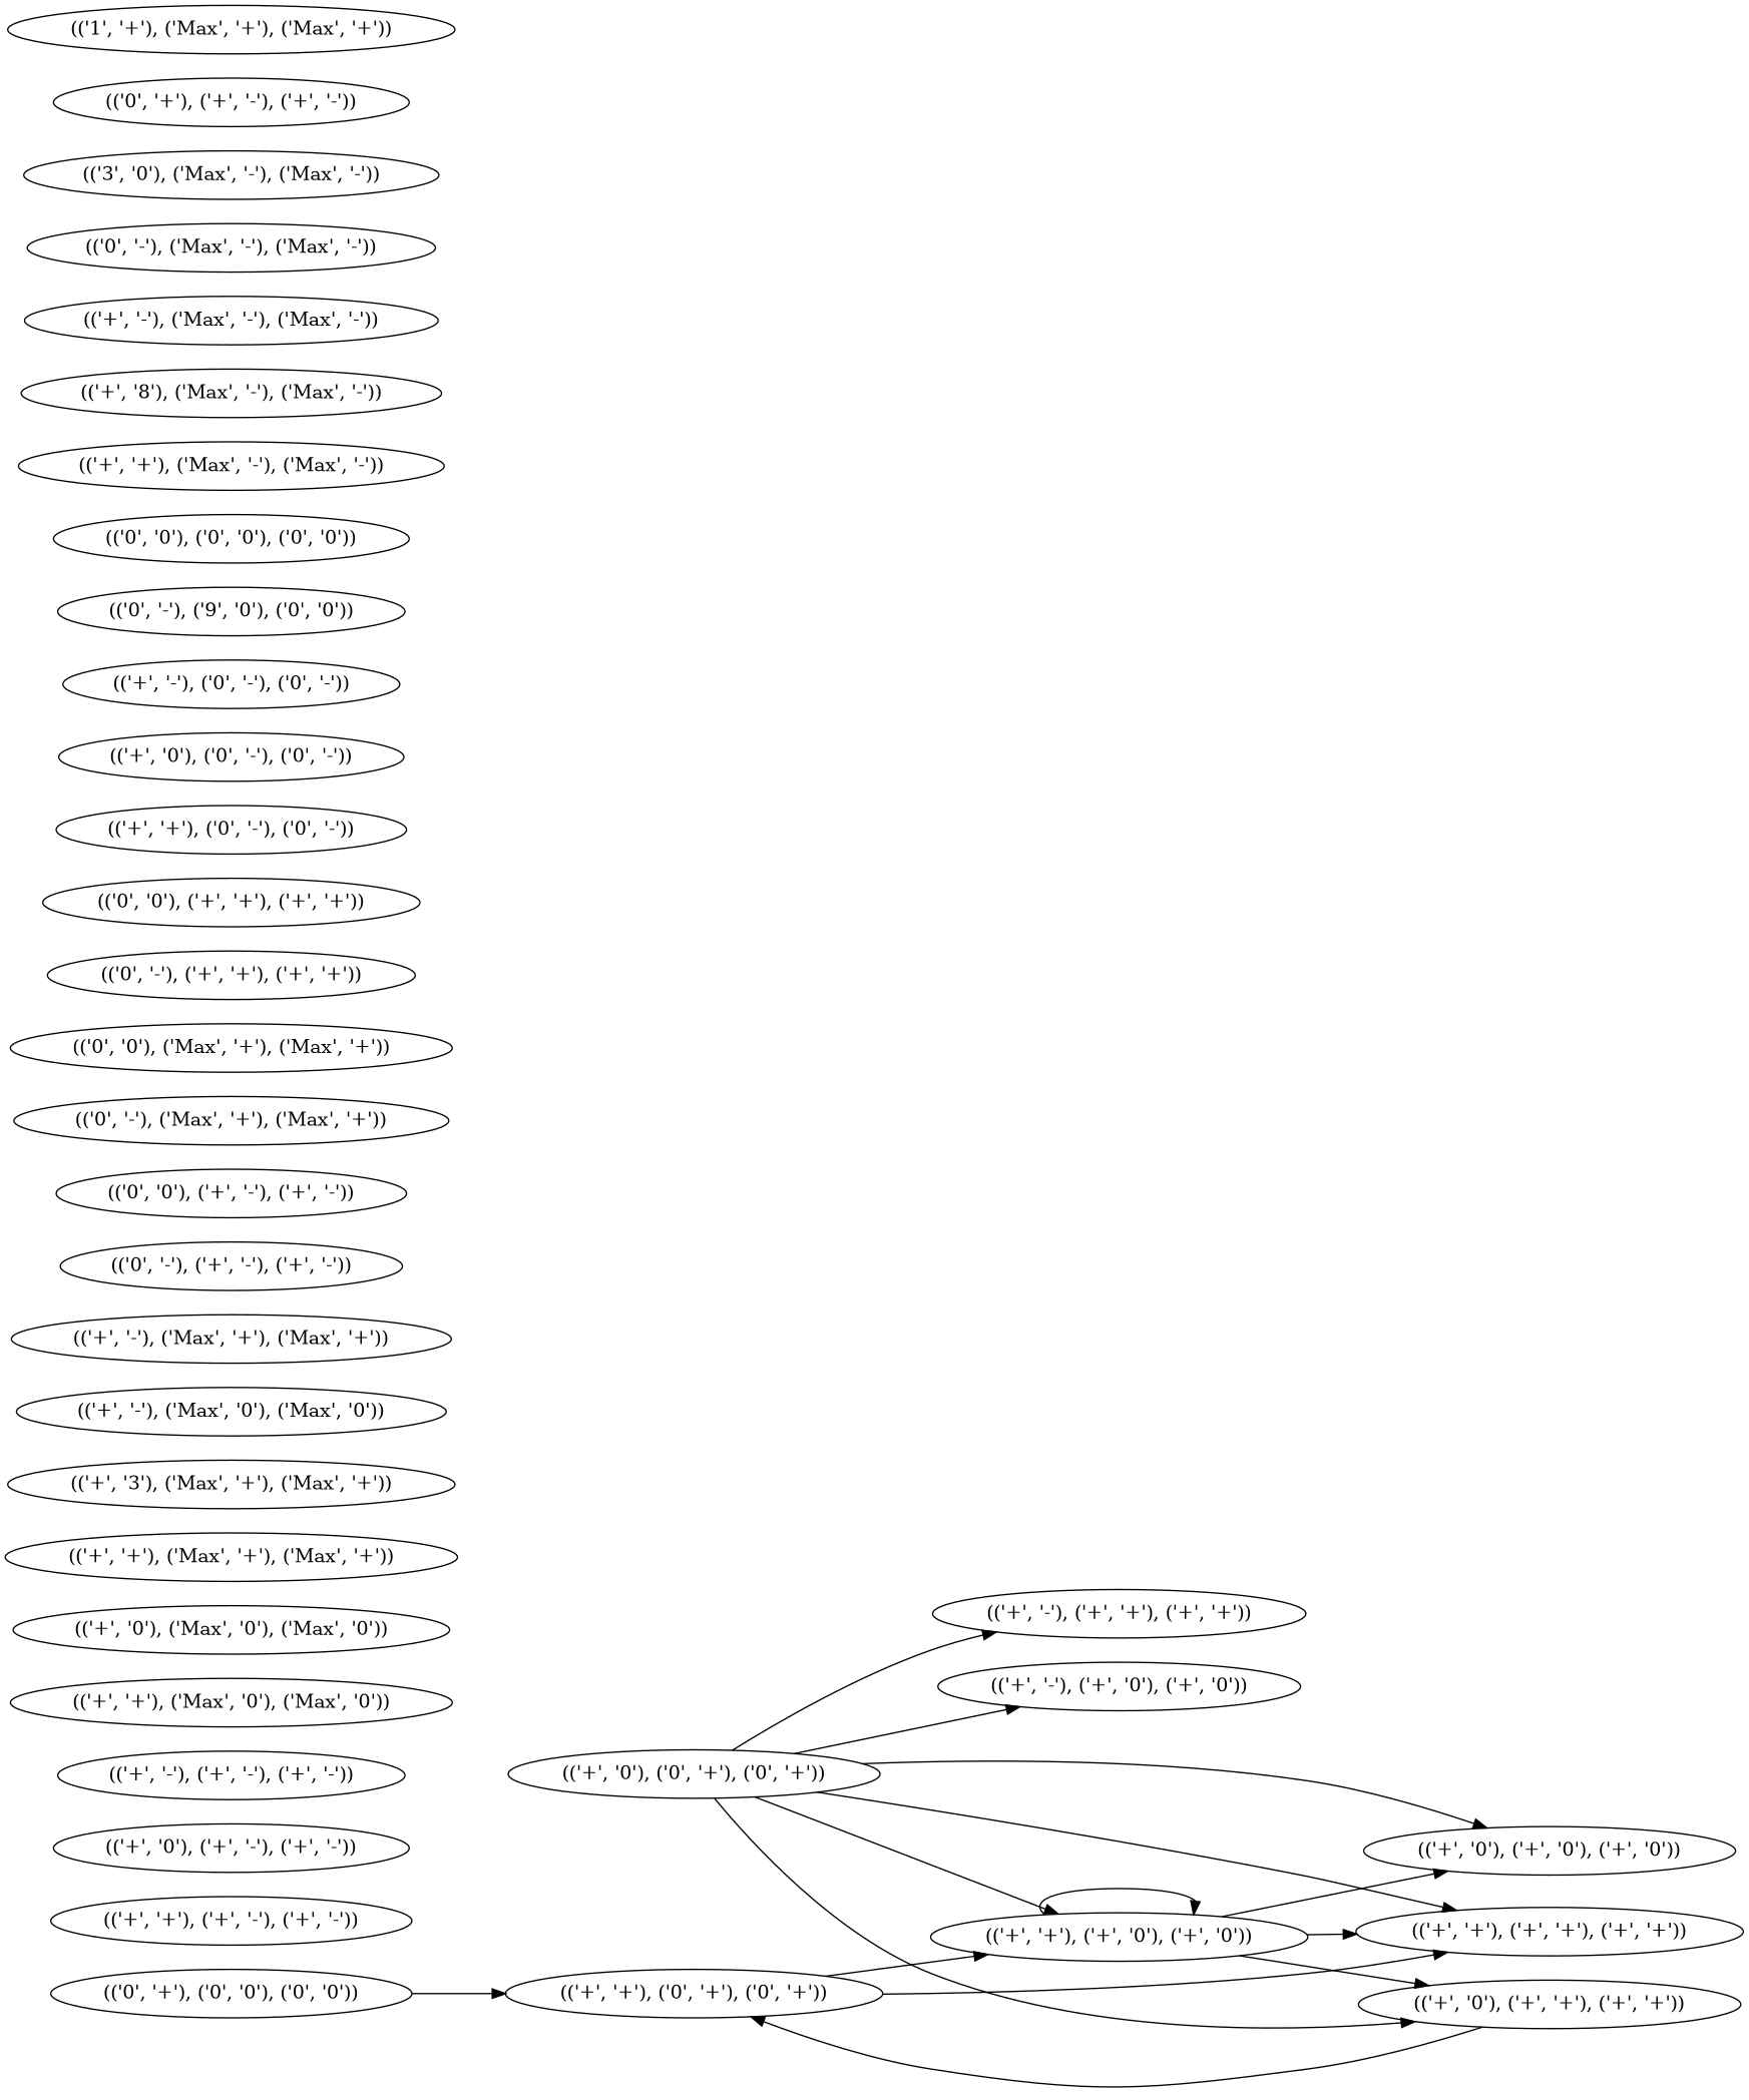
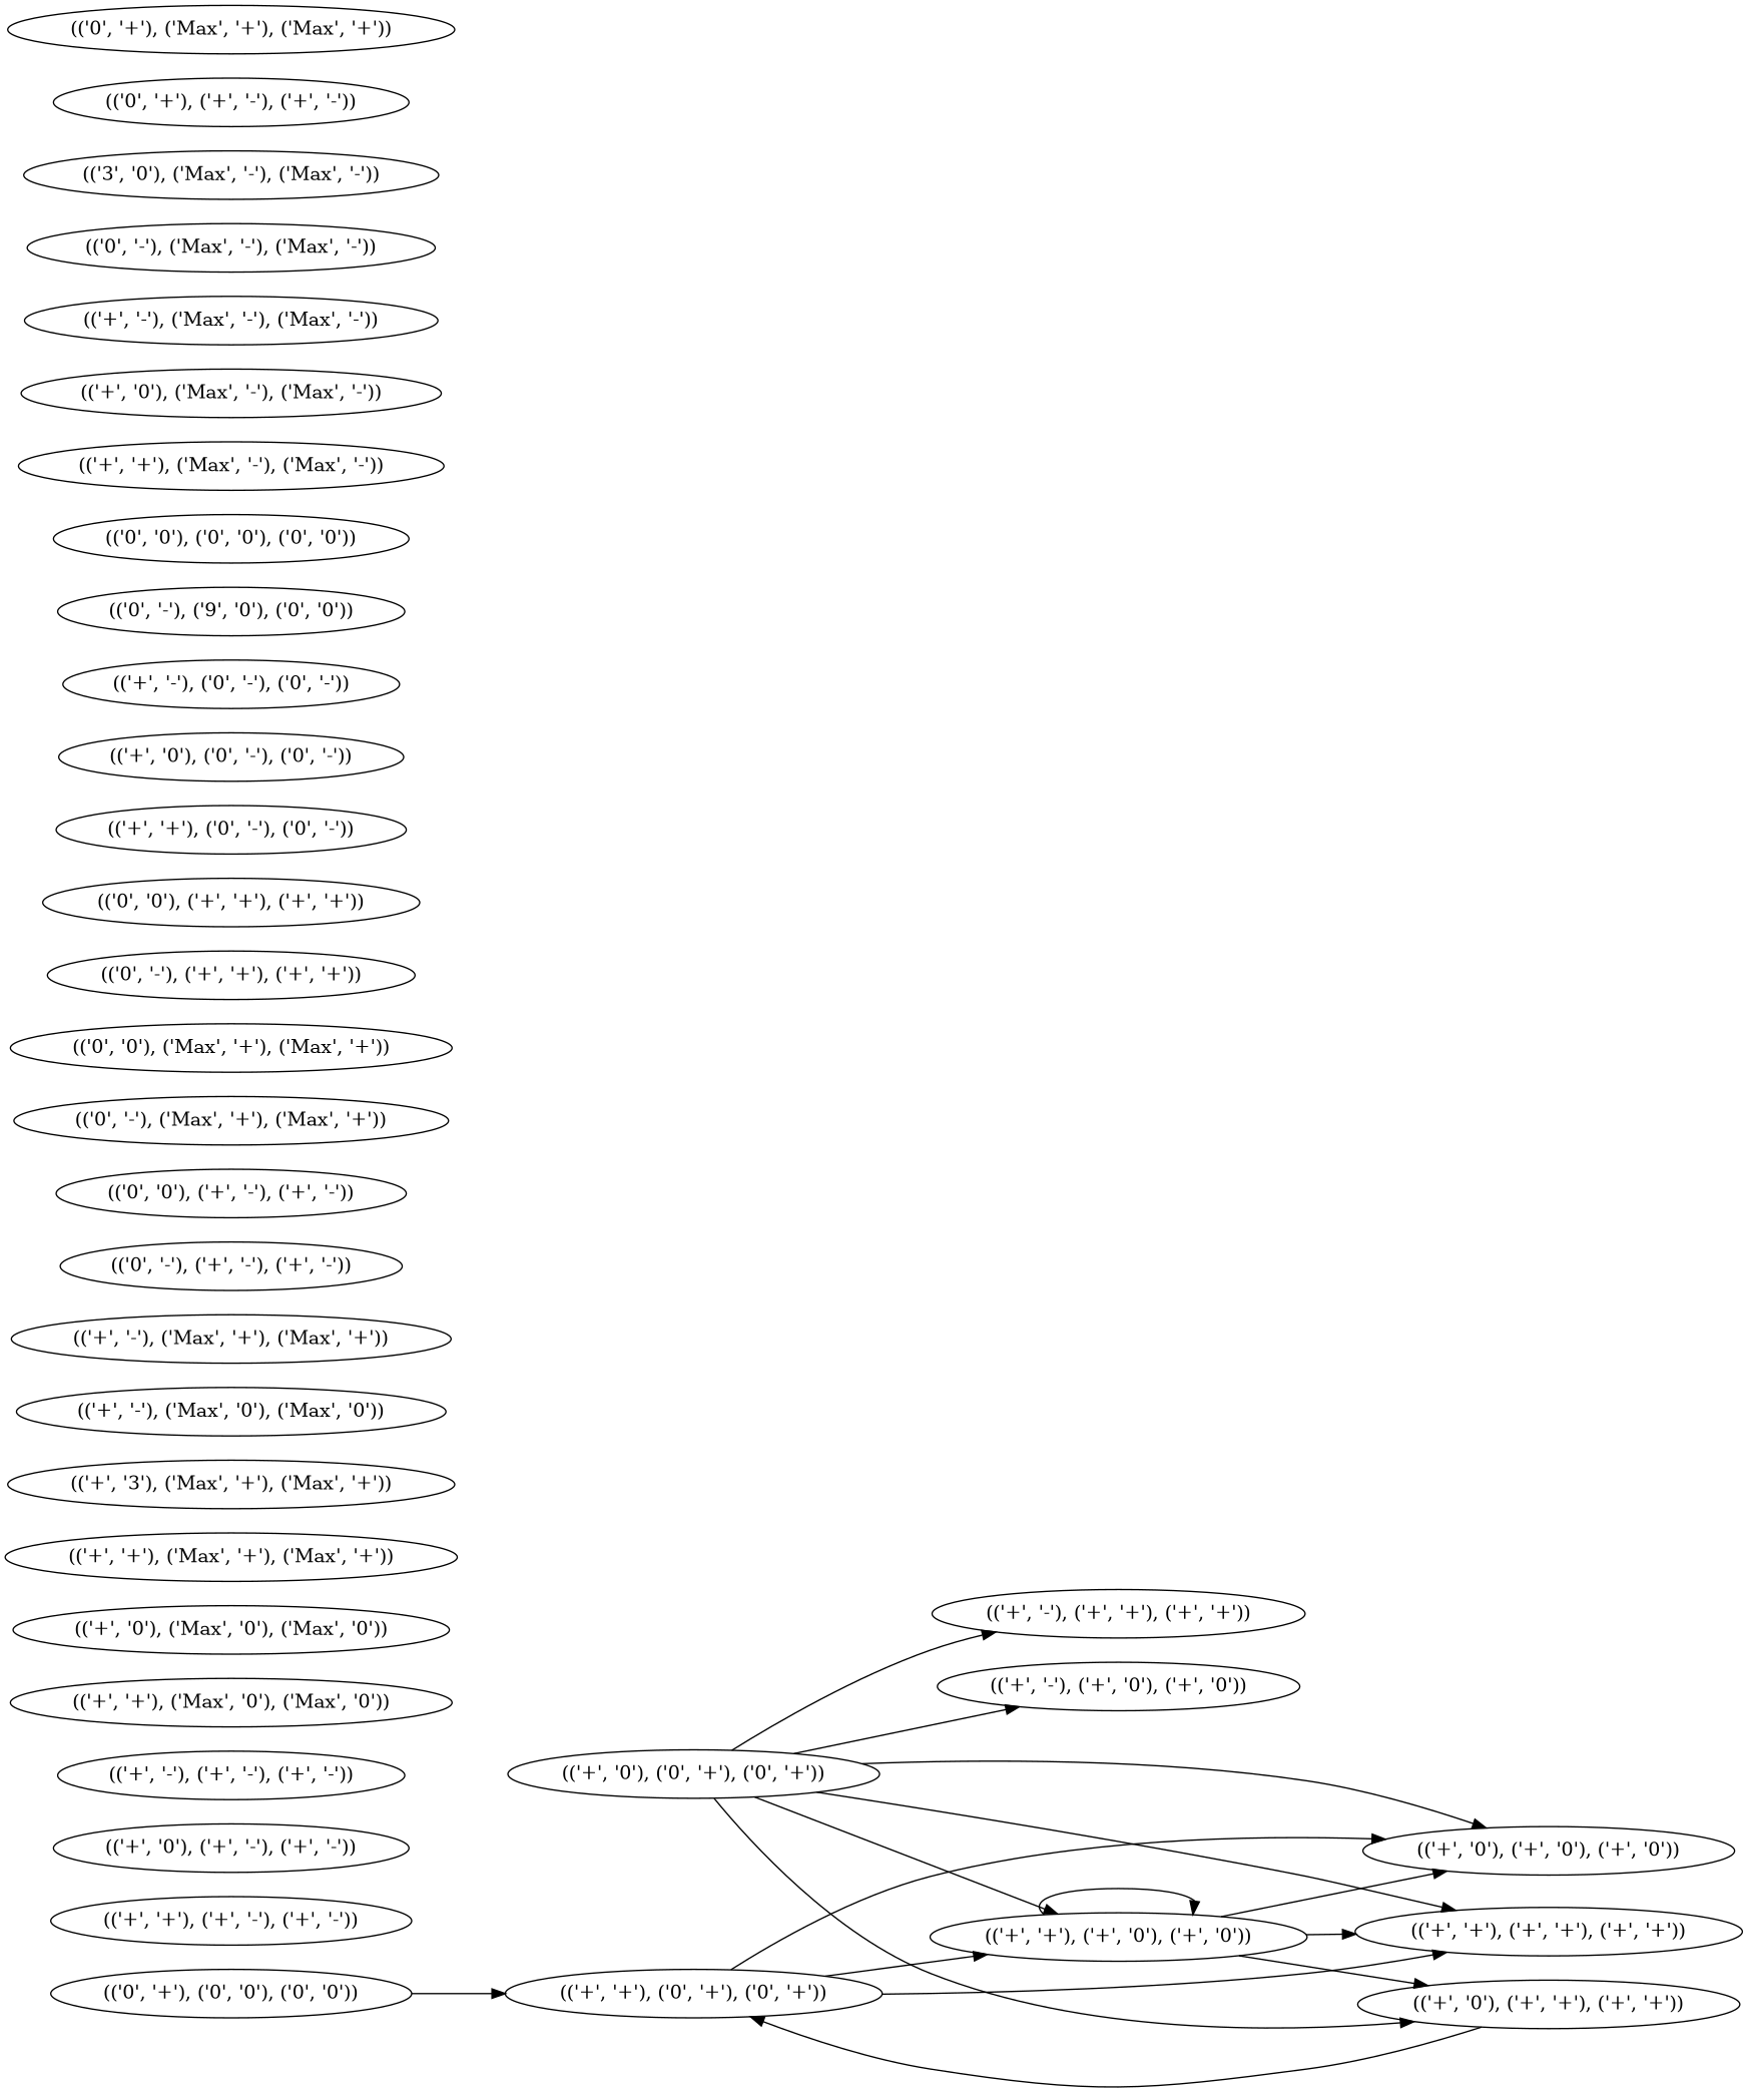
  digraph {
    rankdir=LR
    n1 [label="(('0', '+'), ('0', '0'), ('0', '0'))"]
    n2 [label="(('+', '+'), ('0', '+'), ('0', '+'))"]
    n3 [label="(('+', '+'), ('+', '0'), ('+', '0'))"]
    n4 [label="(('+', '0'), ('+', '0'), ('+', '0'))"]
    n5 [label="(('+', '+'), ('+', '+'), ('+', '+'))"]
    n6 [label="(('+', '0'), ('0', '+'), ('0', '+'))"]
    n7 [label="(('+', '0'), ('+', '+'), ('+', '+'))"]
    n8 [label="(('+', '-'), ('+', '0'), ('+', '0'))"]
    n9 [label="(('+', '-'), ('+', '+'), ('+', '+'))"]
    n10 [label="(('+', '+'), ('+', '-'), ('+', '-'))"]
    n11 [label="(('+', '0'), ('+', '-'), ('+', '-'))"]
    n12 [label="(('+', '-'), ('+', '-'), ('+', '-'))"]
    n13 [label="(('+', '+'), ('Max', '0'), ('Max', '0'))"]
    n14 [label="(('+', '0'), ('Max', '0'), ('Max', '0'))"]
    n15 [label="(('+', '+'), ('Max', '+'), ('Max', '+'))"]
    n16 [label="(('+', '3'), ('Max', '+'), ('Max', '+'))"]
    n17 [label="(('+', '-'), ('Max', '0'), ('Max', '0'))"]
    n18 [label="(('+', '-'), ('Max', '+'), ('Max', '+'))"]
    n19 [label="(('0', '-'), ('+', '-'), ('+', '-'))"]
    n20 [label="(('0', '0'), ('+', '-'), ('+', '-'))"]
    n21 [label="(('0', '-'), ('Max', '+'), ('Max', '+'))"]
    n22 [label="(('0', '0'), ('Max', '+'), ('Max', '+'))"]
    n23 [label="(('0', '-'), ('+', '+'), ('+', '+'))"]
    n24 [label="(('0', '0'), ('+', '+'), ('+', '+'))"]
    n25 [label="(('+', '+'), ('0', '-'), ('0', '-'))"]
    n26 [label="(('+', '0'), ('0', '-'), ('0', '-'))"]
    n27 [label="(('+', '-'), ('0', '-'), ('0', '-'))"]
    n28 [label="(('0', '-'), ('9', '0'), ('0', '0'))"]
    n29 [label="(('0', '0'), ('0', '0'), ('0', '0'))"]
    n30 [label="(('+', '+'), ('Max', '-'), ('Max', '-'))"]
-   n31 [label="(('+', '8'), ('Max', '-'), ('Max', '-'))"]
+   n31 [label="(('+', '0'), ('Max', '-'), ('Max', '-'))"]
    n32 [label="(('+', '-'), ('Max', '-'), ('Max', '-'))"]
    n33 [label="(('0', '-'), ('Max', '-'), ('Max', '-'))"]
    n34 [label="(('3', '0'), ('Max', '-'), ('Max', '-'))"]
    n35 [label="(('0', '+'), ('+', '-'), ('+', '-'))"]
-   n36 [label="(('1', '+'), ('Max', '+'), ('Max', '+'))"]
+   n36 [label="(('0', '+'), ('Max', '+'), ('Max', '+'))"]
    n1 -> n2
    n2 -> n3
+   n2 -> n4
    n2 -> n5
    n3 -> n3
    n3 -> n4
    n3 -> n5
    n3 -> n7
    n6 -> n3
    n6 -> n4
    n6 -> n5
    n6 -> n7
    n6 -> n8
    n6 -> n9
    n7 -> n2
  }
